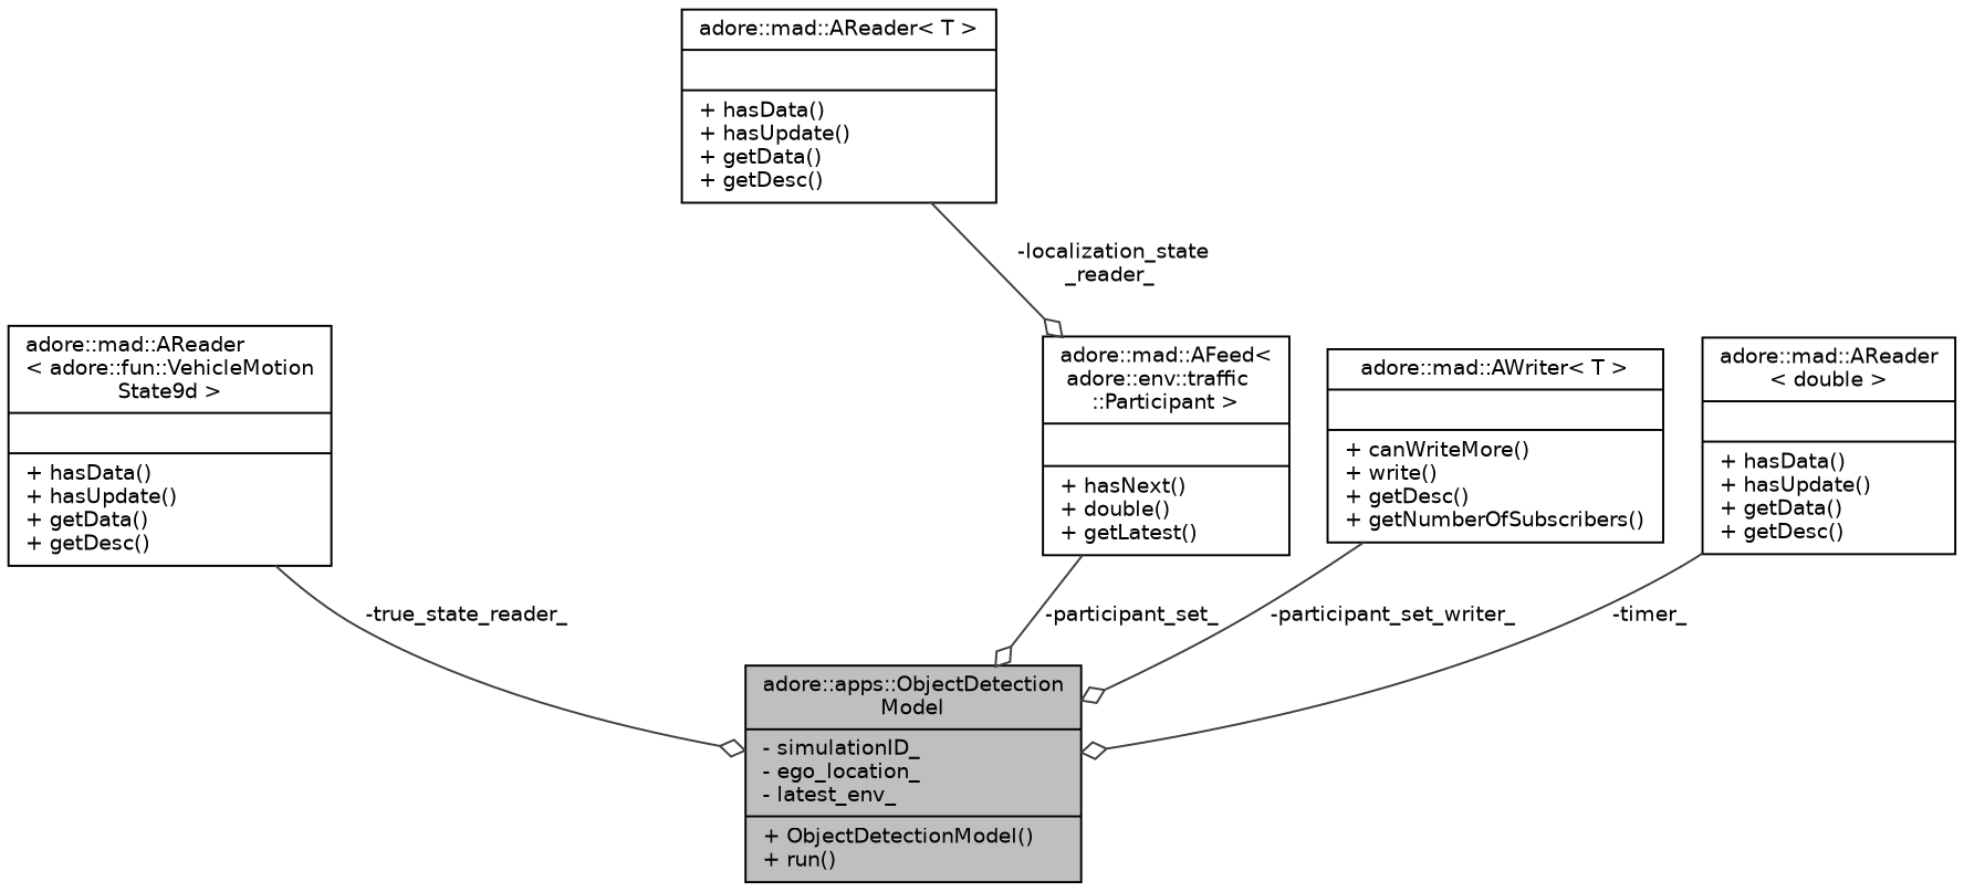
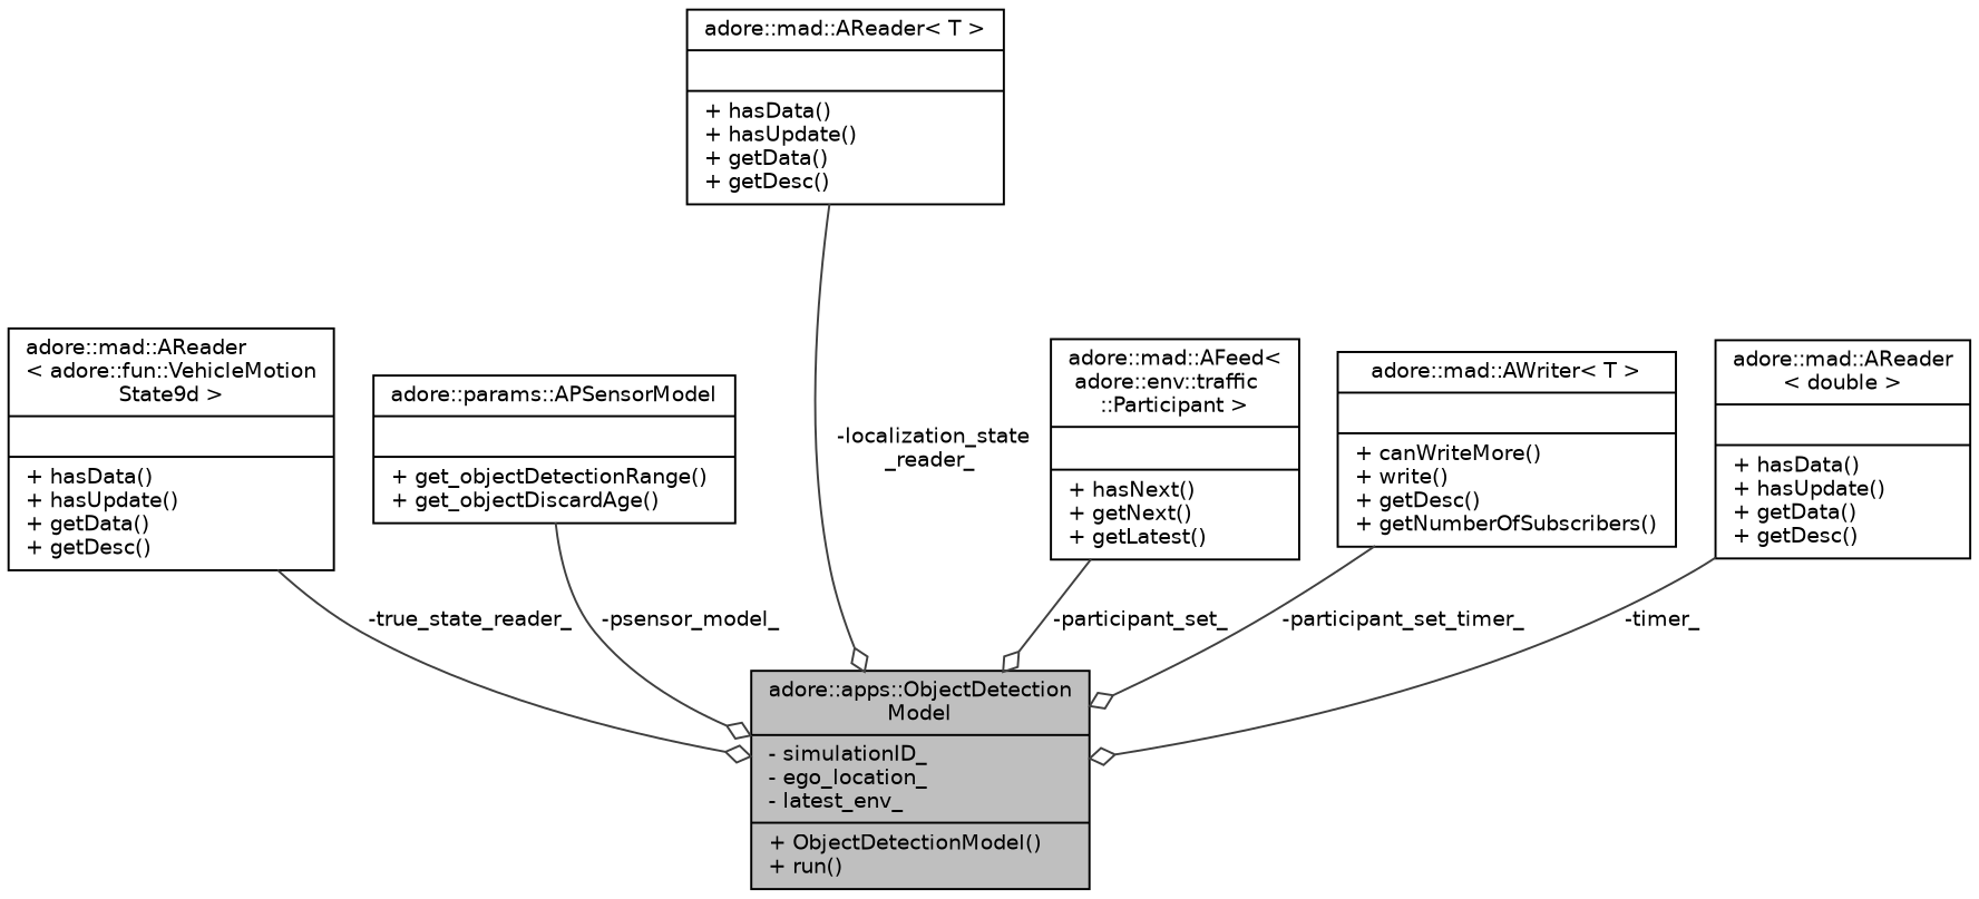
  digraph {
    node [color=black fillcolor=white fontname=Helvetica fontsize=10 shape=record style=filled]
    edge [arrowhead=odiamond color=grey25 fontname=Helvetica fontsize=10 labelfontname=Helvetica labelfontsize=10 style=solid]
    n1 [fillcolor=grey75 fontcolor=black height=0.2 label="{adore::apps::ObjectDetection\lModel\n|- simulationID_\l- ego_location_\l- latest_env_\l|+ ObjectDetectionModel()\l+ run()\l}" width=0.4]
    n2 [height=0.2 label="{adore::mad::AReader\l\< adore::fun::VehicleMotion\lState9d \>\n||+ hasData()\l+ hasUpdate()\l+ getData()\l+ getDesc()\l}" width=0.4]
+   n3 [height=0.2 label="{adore::params::APSensorModel\n||+ get_objectDetectionRange()\l+ get_objectDiscardAge()\l}" width=0.4]
    n4 [height=0.2 label="{adore::mad::AReader\< T \>\n||+ hasData()\l+ hasUpdate()\l+ getData()\l+ getDesc()\l}" width=0.4]
    n5 [height=0.2 label="{adore::mad::AWriter\< T \>\n||+ canWriteMore()\l+ write()\l+ getDesc()\l+ getNumberOfSubscribers()\l}" width=0.4]
    n6 [height=0.2 label="{adore::mad::AReader\l\< double \>\n||+ hasData()\l+ hasUpdate()\l+ getData()\l+ getDesc()\l}" width=0.4]
-   n7 [height=0.2 label="{adore::mad::AFeed\<\l adore::env::traffic\l::Participant \>\n||+ hasNext()\l+ double()\l+ getLatest()\l}" width=0.4]
+   n7 [height=0.2 label="{adore::mad::AFeed\<\l adore::env::traffic\l::Participant \>\n||+ hasNext()\l+ getNext()\l+ getLatest()\l}" width=0.4]
    n2 -> n1 [label=" -true_state_reader_"]
-   n4 -> n7 [label=" -localization_state\l_reader_"]
-   n5 -> n1 [label=" -participant_set_writer_"]
+   n3 -> n1 [label=" -psensor_model_"]
+   n4 -> n1 [label=" -localization_state\l_reader_"]
+   n5 -> n1 [label=" -participant_set_timer_"]
    n6 -> n1 [label=" -timer_"]
    n7 -> n1 [label=" -participant_set_"]
  }
